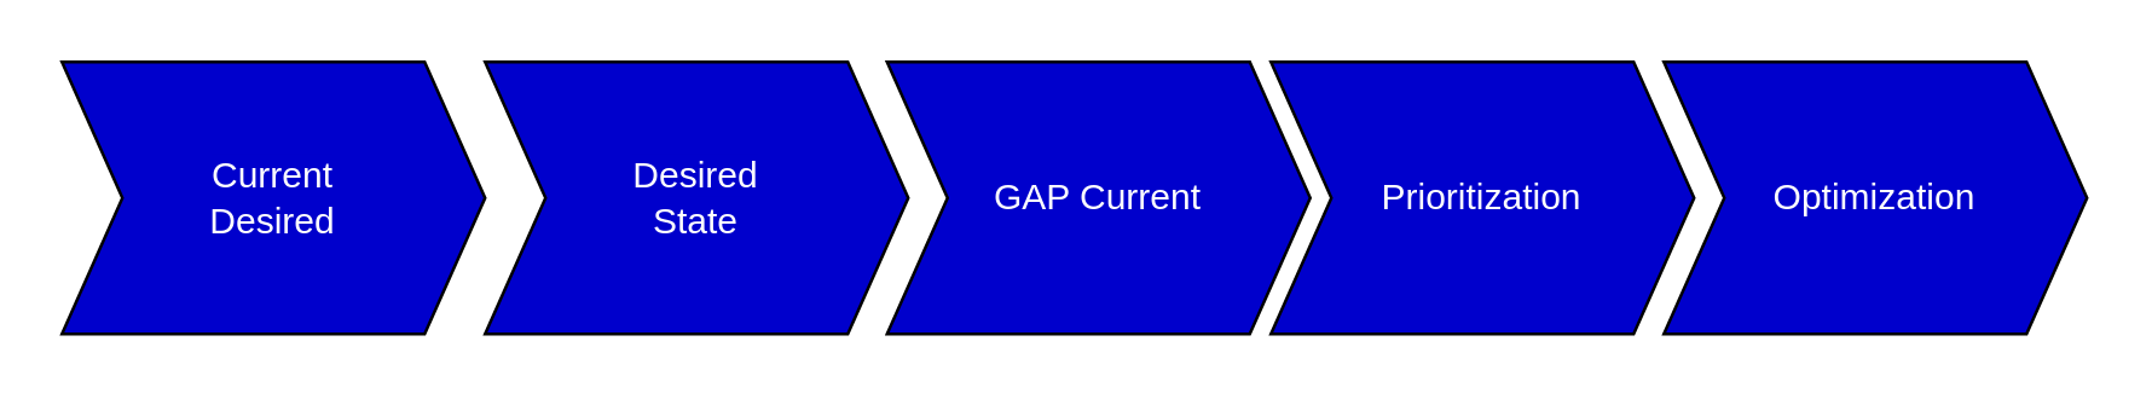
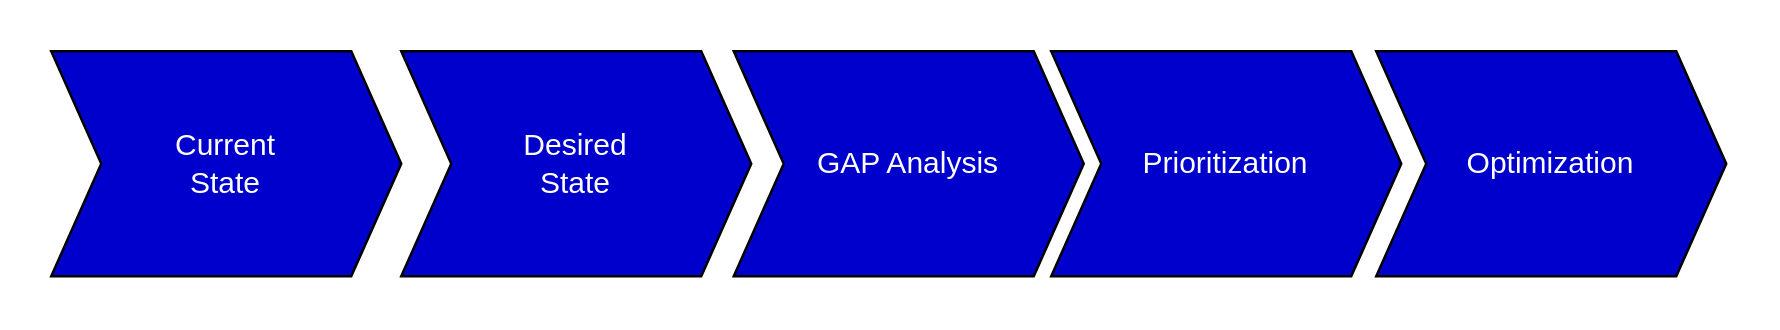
  <mxCell id="0" />
  <mxCell id="1" parent="0" />
- <mxCell id="2" value="&lt;span style=&quot;background-color: rgb(0 , 0 , 204)&quot;&gt;&lt;font color=&quot;#ffffff&quot;&gt;Current&lt;br&gt;Desired&lt;/font&gt;&lt;/span&gt;" style="shape=step;perimeter=stepPerimeter;whiteSpace=wrap;html=1;fixedSize=1;fillColor=#0000CC;" vertex="1" parent="1"><mxGeometry x="20" y="20" width="140" height="90" as="geometry" /></mxCell>
+ <mxCell id="2" value="&lt;span style=&quot;background-color: rgb(0 , 0 , 204)&quot;&gt;&lt;font color=&quot;#ffffff&quot;&gt;Current&lt;br&gt;State&lt;/font&gt;&lt;/span&gt;" style="shape=step;perimeter=stepPerimeter;whiteSpace=wrap;html=1;fixedSize=1;fillColor=#0000CC;" vertex="1" parent="1"><mxGeometry x="20" y="20" width="140" height="90" as="geometry" /></mxCell>
  <mxCell id="3" value="&lt;span style=&quot;background-color: rgb(0 , 0 , 204)&quot;&gt;&lt;font color=&quot;#ffffff&quot;&gt;Desired&lt;br&gt;State&lt;/font&gt;&lt;/span&gt;" style="shape=step;perimeter=stepPerimeter;whiteSpace=wrap;html=1;fixedSize=1;fillColor=#0000CC;" vertex="1" parent="1"><mxGeometry x="160" y="20" width="140" height="90" as="geometry" /></mxCell>
- <mxCell id="4" value="&lt;font color=&quot;#ffffff&quot;&gt;&lt;span style=&quot;background-color: rgb(0 , 0 , 204)&quot;&gt;GAP Current&lt;/span&gt;&lt;/font&gt;" style="shape=step;perimeter=stepPerimeter;whiteSpace=wrap;html=1;fixedSize=1;fillColor=#0000CC;" vertex="1" parent="1"><mxGeometry x="293" y="20" width="140" height="90" as="geometry" /></mxCell>
+ <mxCell id="4" value="&lt;font color=&quot;#ffffff&quot;&gt;&lt;span style=&quot;background-color: rgb(0 , 0 , 204)&quot;&gt;GAP Analysis&lt;/span&gt;&lt;/font&gt;" style="shape=step;perimeter=stepPerimeter;whiteSpace=wrap;html=1;fixedSize=1;fillColor=#0000CC;" vertex="1" parent="1"><mxGeometry x="293" y="20" width="140" height="90" as="geometry" /></mxCell>
  <mxCell id="5" value="&lt;font color=&quot;#ffffff&quot;&gt;&lt;span style=&quot;background-color: rgb(0 , 0 , 204)&quot;&gt;Prioritization&lt;/span&gt;&lt;/font&gt;" style="shape=step;perimeter=stepPerimeter;whiteSpace=wrap;html=1;fixedSize=1;fillColor=#0000CC;" vertex="1" parent="1"><mxGeometry x="420" y="20" width="140" height="90" as="geometry" /></mxCell>
  <mxCell id="6" value="&lt;font color=&quot;#ffffff&quot;&gt;&lt;span style=&quot;background-color: rgb(0 , 0 , 204)&quot;&gt;Optimization&lt;/span&gt;&lt;/font&gt;" style="shape=step;perimeter=stepPerimeter;whiteSpace=wrap;html=1;fixedSize=1;fillColor=#0000CC;" vertex="1" parent="1"><mxGeometry x="550" y="20" width="140" height="90" as="geometry" /></mxCell>
